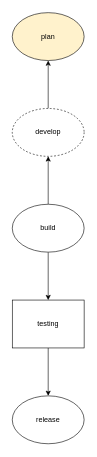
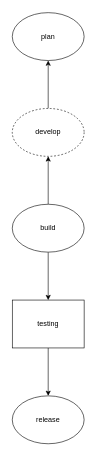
  <mxCell id="0" />
  <mxCell id="1" parent="0" />
  <mxCell id="2" value="" style="edgeStyle=orthogonalEdgeStyle;rounded=0;orthogonalLoop=1;jettySize=auto;html=1;" edge="1" parent="1" source="4" target="6"><mxGeometry relative="1" as="geometry" /></mxCell>
  <mxCell id="3" value="" style="edgeStyle=orthogonalEdgeStyle;rounded=0;orthogonalLoop=1;jettySize=auto;html=1;" edge="1" parent="1" source="4" target="9"><mxGeometry relative="1" as="geometry" /></mxCell>
  <mxCell id="4" value="build" style="ellipse;whiteSpace=wrap;html=1;" vertex="1" parent="1"><mxGeometry x="20" y="340" width="120" height="80" as="geometry" /></mxCell>
  <mxCell id="5" value="" style="edgeStyle=orthogonalEdgeStyle;rounded=0;orthogonalLoop=1;jettySize=auto;html=1;" edge="1" parent="1" source="6" target="7"><mxGeometry relative="1" as="geometry" /></mxCell>
  <mxCell id="6" value="develop" style="ellipse;whiteSpace=wrap;html=1;dashed=1;" vertex="1" parent="1"><mxGeometry x="20" y="180" width="120" height="80" as="geometry" /></mxCell>
- <mxCell id="7" value="plan" style="ellipse;whiteSpace=wrap;html=1;fillColor=#fff2cc;" vertex="1" parent="1"><mxGeometry x="20" y="20" width="120" height="80" as="geometry" /></mxCell>
+ <mxCell id="7" value="plan" style="ellipse;whiteSpace=wrap;html=1;" vertex="1" parent="1"><mxGeometry x="20" y="20" width="120" height="80" as="geometry" /></mxCell>
  <mxCell id="8" value="" style="edgeStyle=orthogonalEdgeStyle;rounded=0;orthogonalLoop=1;jettySize=auto;html=1;" edge="1" parent="1" source="9" target="10"><mxGeometry relative="1" as="geometry" /></mxCell>
  <mxCell id="9" value="testing" style="whiteSpace=wrap;html=1;rounded=0;" vertex="1" parent="1"><mxGeometry x="20" y="500" width="120" height="80" as="geometry" /></mxCell>
  <mxCell id="10" value="release" style="ellipse;whiteSpace=wrap;html=1;" vertex="1" parent="1"><mxGeometry x="20" y="660" width="120" height="80" as="geometry" /></mxCell>
